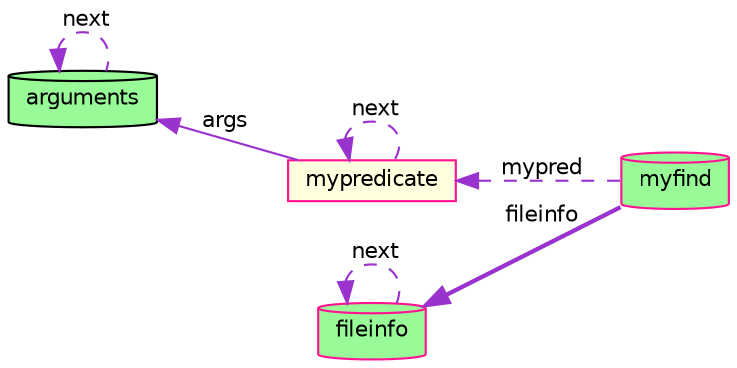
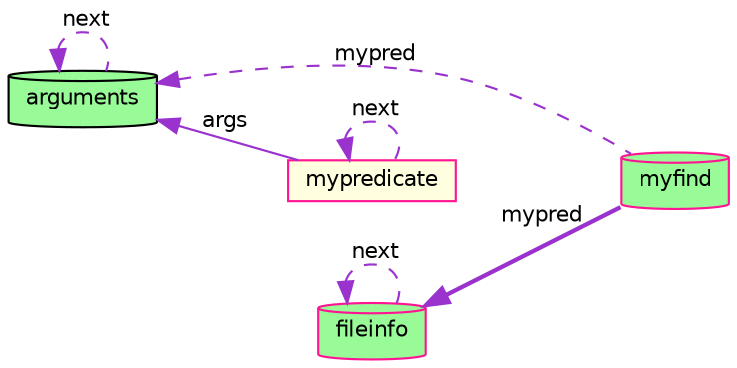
  digraph {
    rankdir=LR
    node [color=deeppink fillcolor=palegreen fontname=Helvetica fontsize=10 shape=cylinder style=filled]
    edge [color=darkorchid3 dir=back fontname=Helvetica fontsize=10 labelfontname=Helvetica labelfontsize=10 style=dashed]
    n1 [fontcolor=black height=0.2 label=myfind width=0.4]
    n2 [fillcolor=lightyellow height=0.2 label=mypredicate shape=box width=0.4]
    n3 [color=black height=0.2 label=arguments width=0.4]
    n4 [height=0.2 label=fileinfo width=0.4]
-   n2 -> n1 [label=" mypred"]
+   n3 -> n1 [label=" mypred"]
    n2 -> n2 [label=" next"]
    n3 -> n2 [label=" args" style=solid]
    n3 -> n3 [label=" next"]
-   n4 -> n1 [label=" fileinfo" style=bold]
+   n4 -> n1 [label=" mypred" style=bold]
    n4 -> n4 [label=" next"]
  }
